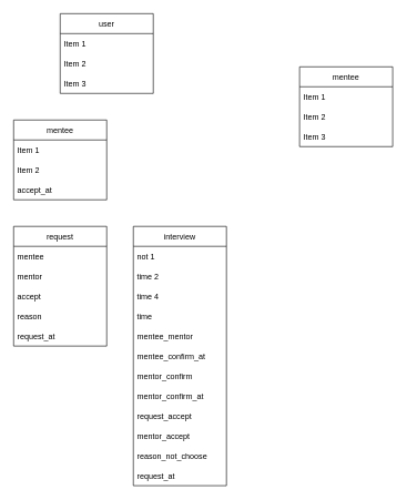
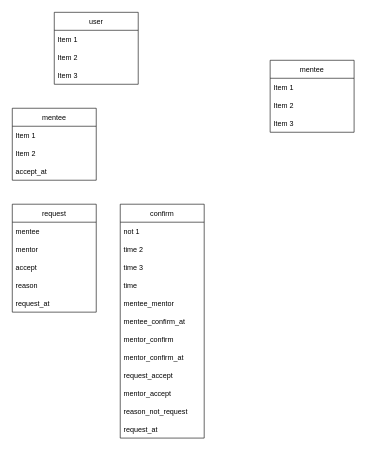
  <mxCell id="0" />
  <mxCell id="1" parent="0" />
  <mxCell id="2" value="user" style="swimlane;fontStyle=0;childLayout=stackLayout;horizontal=1;startSize=30;horizontalStack=0;resizeParent=1;resizeParentMax=0;resizeLast=0;collapsible=1;marginBottom=0;" vertex="1" parent="1"><mxGeometry x="90" y="20" width="140" height="120" as="geometry" /></mxCell>
  <mxCell id="3" value="Item 1" style="text;strokeColor=none;fillColor=none;align=left;verticalAlign=middle;spacingLeft=4;spacingRight=4;overflow=hidden;points=[[0,0.5],[1,0.5]];portConstraint=eastwest;rotatable=0;" vertex="1" parent="2"><mxGeometry y="30" width="140" height="30" as="geometry" /></mxCell>
  <mxCell id="4" value="Item 2" style="text;strokeColor=none;fillColor=none;align=left;verticalAlign=middle;spacingLeft=4;spacingRight=4;overflow=hidden;points=[[0,0.5],[1,0.5]];portConstraint=eastwest;rotatable=0;" vertex="1" parent="2"><mxGeometry y="60" width="140" height="30" as="geometry" /></mxCell>
  <mxCell id="5" value="Item 3" style="text;strokeColor=none;fillColor=none;align=left;verticalAlign=middle;spacingLeft=4;spacingRight=4;overflow=hidden;points=[[0,0.5],[1,0.5]];portConstraint=eastwest;rotatable=0;" vertex="1" parent="2"><mxGeometry y="90" width="140" height="30" as="geometry" /></mxCell>
  <mxCell id="6" value="mentee" style="swimlane;fontStyle=0;childLayout=stackLayout;horizontal=1;startSize=30;horizontalStack=0;resizeParent=1;resizeParentMax=0;resizeLast=0;collapsible=1;marginBottom=0;" vertex="1" parent="1"><mxGeometry x="450" y="100" width="140" height="120" as="geometry" /></mxCell>
  <mxCell id="7" value="Item 1" style="text;strokeColor=none;fillColor=none;align=left;verticalAlign=middle;spacingLeft=4;spacingRight=4;overflow=hidden;points=[[0,0.5],[1,0.5]];portConstraint=eastwest;rotatable=0;" vertex="1" parent="6"><mxGeometry y="30" width="140" height="30" as="geometry" /></mxCell>
  <mxCell id="8" value="Item 2" style="text;strokeColor=none;fillColor=none;align=left;verticalAlign=middle;spacingLeft=4;spacingRight=4;overflow=hidden;points=[[0,0.5],[1,0.5]];portConstraint=eastwest;rotatable=0;" vertex="1" parent="6"><mxGeometry y="60" width="140" height="30" as="geometry" /></mxCell>
  <mxCell id="9" value="Item 3" style="text;strokeColor=none;fillColor=none;align=left;verticalAlign=middle;spacingLeft=4;spacingRight=4;overflow=hidden;points=[[0,0.5],[1,0.5]];portConstraint=eastwest;rotatable=0;" vertex="1" parent="6"><mxGeometry y="90" width="140" height="30" as="geometry" /></mxCell>
  <mxCell id="10" value="mentee" style="swimlane;fontStyle=0;childLayout=stackLayout;horizontal=1;startSize=30;horizontalStack=0;resizeParent=1;resizeParentMax=0;resizeLast=0;collapsible=1;marginBottom=0;" vertex="1" parent="1"><mxGeometry x="20" y="180" width="140" height="120" as="geometry" /></mxCell>
  <mxCell id="11" value="Item 1" style="text;strokeColor=none;fillColor=none;align=left;verticalAlign=middle;spacingLeft=4;spacingRight=4;overflow=hidden;points=[[0,0.5],[1,0.5]];portConstraint=eastwest;rotatable=0;" vertex="1" parent="10"><mxGeometry y="30" width="140" height="30" as="geometry" /></mxCell>
  <mxCell id="12" value="Item 2" style="text;strokeColor=none;fillColor=none;align=left;verticalAlign=middle;spacingLeft=4;spacingRight=4;overflow=hidden;points=[[0,0.5],[1,0.5]];portConstraint=eastwest;rotatable=0;" vertex="1" parent="10"><mxGeometry y="60" width="140" height="30" as="geometry" /></mxCell>
  <mxCell id="13" value="accept_at" style="text;strokeColor=none;fillColor=none;align=left;verticalAlign=middle;spacingLeft=4;spacingRight=4;overflow=hidden;points=[[0,0.5],[1,0.5]];portConstraint=eastwest;rotatable=0;" vertex="1" parent="10"><mxGeometry y="90" width="140" height="30" as="geometry" /></mxCell>
  <mxCell id="14" value="request" style="swimlane;fontStyle=0;childLayout=stackLayout;horizontal=1;startSize=30;horizontalStack=0;resizeParent=1;resizeParentMax=0;resizeLast=0;collapsible=1;marginBottom=0;" vertex="1" parent="1"><mxGeometry x="20" y="340" width="140" height="180" as="geometry" /></mxCell>
  <mxCell id="15" value="mentee" style="text;strokeColor=none;fillColor=none;align=left;verticalAlign=middle;spacingLeft=4;spacingRight=4;overflow=hidden;points=[[0,0.5],[1,0.5]];portConstraint=eastwest;rotatable=0;" vertex="1" parent="14"><mxGeometry y="30" width="140" height="30" as="geometry" /></mxCell>
  <mxCell id="16" value="mentor" style="text;strokeColor=none;fillColor=none;align=left;verticalAlign=middle;spacingLeft=4;spacingRight=4;overflow=hidden;points=[[0,0.5],[1,0.5]];portConstraint=eastwest;rotatable=0;" vertex="1" parent="14"><mxGeometry y="60" width="140" height="30" as="geometry" /></mxCell>
  <mxCell id="17" value="accept" style="text;strokeColor=none;fillColor=none;align=left;verticalAlign=middle;spacingLeft=4;spacingRight=4;overflow=hidden;points=[[0,0.5],[1,0.5]];portConstraint=eastwest;rotatable=0;" vertex="1" parent="14"><mxGeometry y="90" width="140" height="30" as="geometry" /></mxCell>
  <mxCell id="18" value="reason" style="text;strokeColor=none;fillColor=none;align=left;verticalAlign=middle;spacingLeft=4;spacingRight=4;overflow=hidden;points=[[0,0.5],[1,0.5]];portConstraint=eastwest;rotatable=0;" vertex="1" parent="14"><mxGeometry y="120" width="140" height="30" as="geometry" /></mxCell>
  <mxCell id="19" value="request_at" style="text;strokeColor=none;fillColor=none;align=left;verticalAlign=middle;spacingLeft=4;spacingRight=4;overflow=hidden;points=[[0,0.5],[1,0.5]];portConstraint=eastwest;rotatable=0;fontStyle=0" vertex="1" parent="14"><mxGeometry y="150" width="140" height="30" as="geometry" /></mxCell>
- <mxCell id="20" value="interview" style="swimlane;fontStyle=0;childLayout=stackLayout;horizontal=1;startSize=30;horizontalStack=0;resizeParent=1;resizeParentMax=0;resizeLast=0;collapsible=1;marginBottom=0;" vertex="1" parent="1"><mxGeometry x="200" y="340" width="140" height="390" as="geometry" /></mxCell>
+ <mxCell id="20" value="confirm" style="swimlane;fontStyle=0;childLayout=stackLayout;horizontal=1;startSize=30;horizontalStack=0;resizeParent=1;resizeParentMax=0;resizeLast=0;collapsible=1;marginBottom=0;" vertex="1" parent="1"><mxGeometry x="200" y="340" width="140" height="390" as="geometry" /></mxCell>
  <mxCell id="21" value="not 1" style="text;strokeColor=none;fillColor=none;align=left;verticalAlign=middle;spacingLeft=4;spacingRight=4;overflow=hidden;points=[[0,0.5],[1,0.5]];portConstraint=eastwest;rotatable=0;" vertex="1" parent="20"><mxGeometry y="30" width="140" height="30" as="geometry" /></mxCell>
  <mxCell id="22" value="time 2" style="text;strokeColor=none;fillColor=none;align=left;verticalAlign=middle;spacingLeft=4;spacingRight=4;overflow=hidden;points=[[0,0.5],[1,0.5]];portConstraint=eastwest;rotatable=0;" vertex="1" parent="20"><mxGeometry y="60" width="140" height="30" as="geometry" /></mxCell>
- <mxCell id="23" value="time 4" style="text;strokeColor=none;fillColor=none;align=left;verticalAlign=middle;spacingLeft=4;spacingRight=4;overflow=hidden;points=[[0,0.5],[1,0.5]];portConstraint=eastwest;rotatable=0;" vertex="1" parent="20"><mxGeometry y="90" width="140" height="30" as="geometry" /></mxCell>
+ <mxCell id="23" value="time 3" style="text;strokeColor=none;fillColor=none;align=left;verticalAlign=middle;spacingLeft=4;spacingRight=4;overflow=hidden;points=[[0,0.5],[1,0.5]];portConstraint=eastwest;rotatable=0;" vertex="1" parent="20"><mxGeometry y="90" width="140" height="30" as="geometry" /></mxCell>
  <mxCell id="24" value="time" style="text;strokeColor=none;fillColor=none;align=left;verticalAlign=middle;spacingLeft=4;spacingRight=4;overflow=hidden;points=[[0,0.5],[1,0.5]];portConstraint=eastwest;rotatable=0;" vertex="1" parent="20"><mxGeometry y="120" width="140" height="30" as="geometry" /></mxCell>
  <mxCell id="25" value="mentee_mentor" style="text;strokeColor=none;fillColor=none;align=left;verticalAlign=middle;spacingLeft=4;spacingRight=4;overflow=hidden;points=[[0,0.5],[1,0.5]];portConstraint=eastwest;rotatable=0;fontStyle=0" vertex="1" parent="20"><mxGeometry y="150" width="140" height="30" as="geometry" /></mxCell>
  <mxCell id="26" value="mentee_confirm_at" style="text;strokeColor=none;fillColor=none;align=left;verticalAlign=middle;spacingLeft=4;spacingRight=4;overflow=hidden;points=[[0,0.5],[1,0.5]];portConstraint=eastwest;rotatable=0;fontStyle=0" vertex="1" parent="20"><mxGeometry y="180" width="140" height="30" as="geometry" /></mxCell>
  <mxCell id="27" value="mentor_confirm" style="text;strokeColor=none;fillColor=none;align=left;verticalAlign=middle;spacingLeft=4;spacingRight=4;overflow=hidden;points=[[0,0.5],[1,0.5]];portConstraint=eastwest;rotatable=0;fontStyle=0" vertex="1" parent="20"><mxGeometry y="210" width="140" height="30" as="geometry" /></mxCell>
  <mxCell id="28" value="mentor_confirm_at" style="text;strokeColor=none;fillColor=none;align=left;verticalAlign=middle;spacingLeft=4;spacingRight=4;overflow=hidden;points=[[0,0.5],[1,0.5]];portConstraint=eastwest;rotatable=0;fontStyle=0" vertex="1" parent="20"><mxGeometry y="240" width="140" height="30" as="geometry" /></mxCell>
  <mxCell id="29" value="request_accept" style="text;strokeColor=none;fillColor=none;align=left;verticalAlign=middle;spacingLeft=4;spacingRight=4;overflow=hidden;points=[[0,0.5],[1,0.5]];portConstraint=eastwest;rotatable=0;fontStyle=0" vertex="1" parent="20"><mxGeometry y="270" width="140" height="30" as="geometry" /></mxCell>
  <mxCell id="30" value="mentor_accept" style="text;strokeColor=none;fillColor=none;align=left;verticalAlign=middle;spacingLeft=4;spacingRight=4;overflow=hidden;points=[[0,0.5],[1,0.5]];portConstraint=eastwest;rotatable=0;fontStyle=0" vertex="1" parent="20"><mxGeometry y="300" width="140" height="30" as="geometry" /></mxCell>
- <mxCell id="31" value="reason_not_choose" style="text;strokeColor=none;fillColor=none;align=left;verticalAlign=middle;spacingLeft=4;spacingRight=4;overflow=hidden;points=[[0,0.5],[1,0.5]];portConstraint=eastwest;rotatable=0;fontStyle=0" vertex="1" parent="20"><mxGeometry y="330" width="140" height="30" as="geometry" /></mxCell>
+ <mxCell id="31" value="reason_not_request" style="text;strokeColor=none;fillColor=none;align=left;verticalAlign=middle;spacingLeft=4;spacingRight=4;overflow=hidden;points=[[0,0.5],[1,0.5]];portConstraint=eastwest;rotatable=0;fontStyle=0" vertex="1" parent="20"><mxGeometry y="330" width="140" height="30" as="geometry" /></mxCell>
  <mxCell id="32" value="request_at" style="text;strokeColor=none;fillColor=none;align=left;verticalAlign=middle;spacingLeft=4;spacingRight=4;overflow=hidden;points=[[0,0.5],[1,0.5]];portConstraint=eastwest;rotatable=0;fontStyle=0" vertex="1" parent="20"><mxGeometry y="360" width="140" height="30" as="geometry" /></mxCell>
